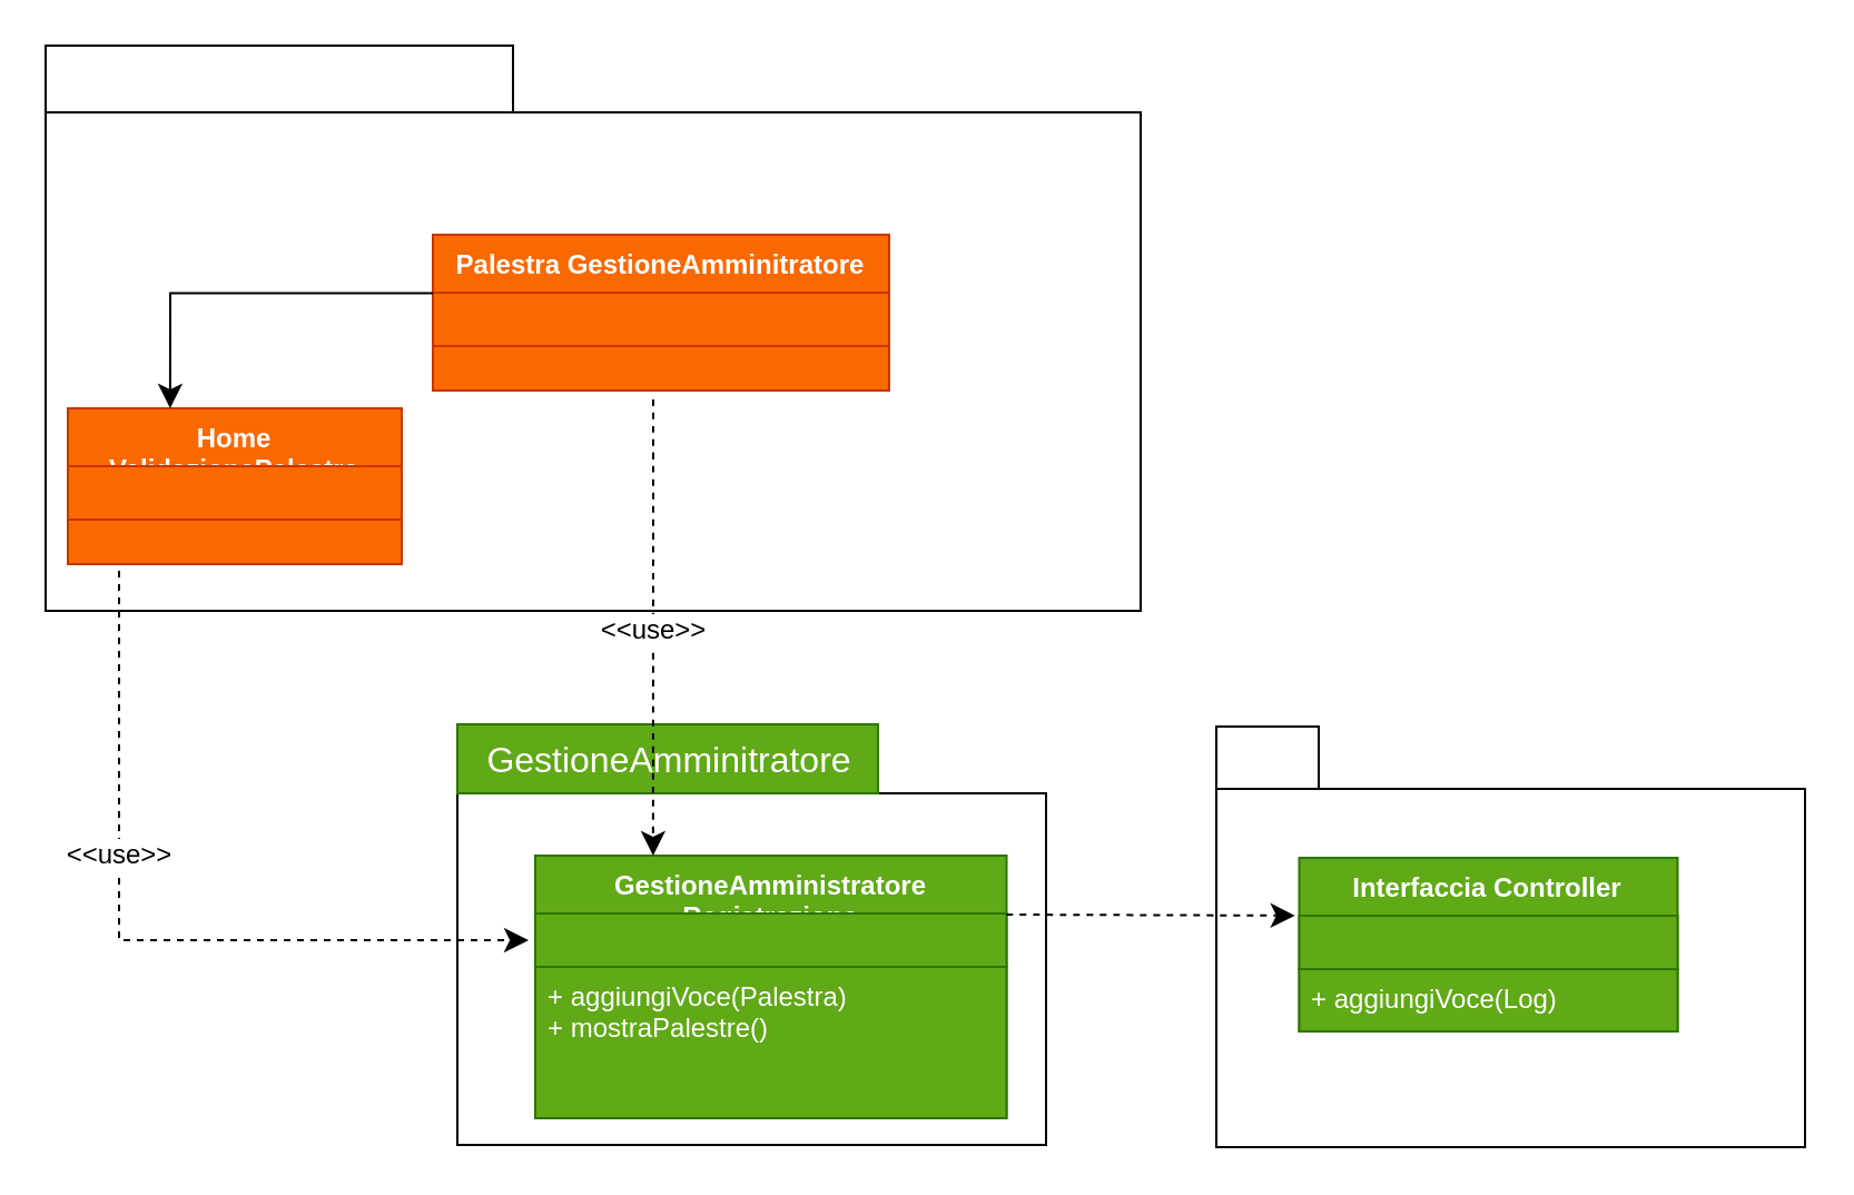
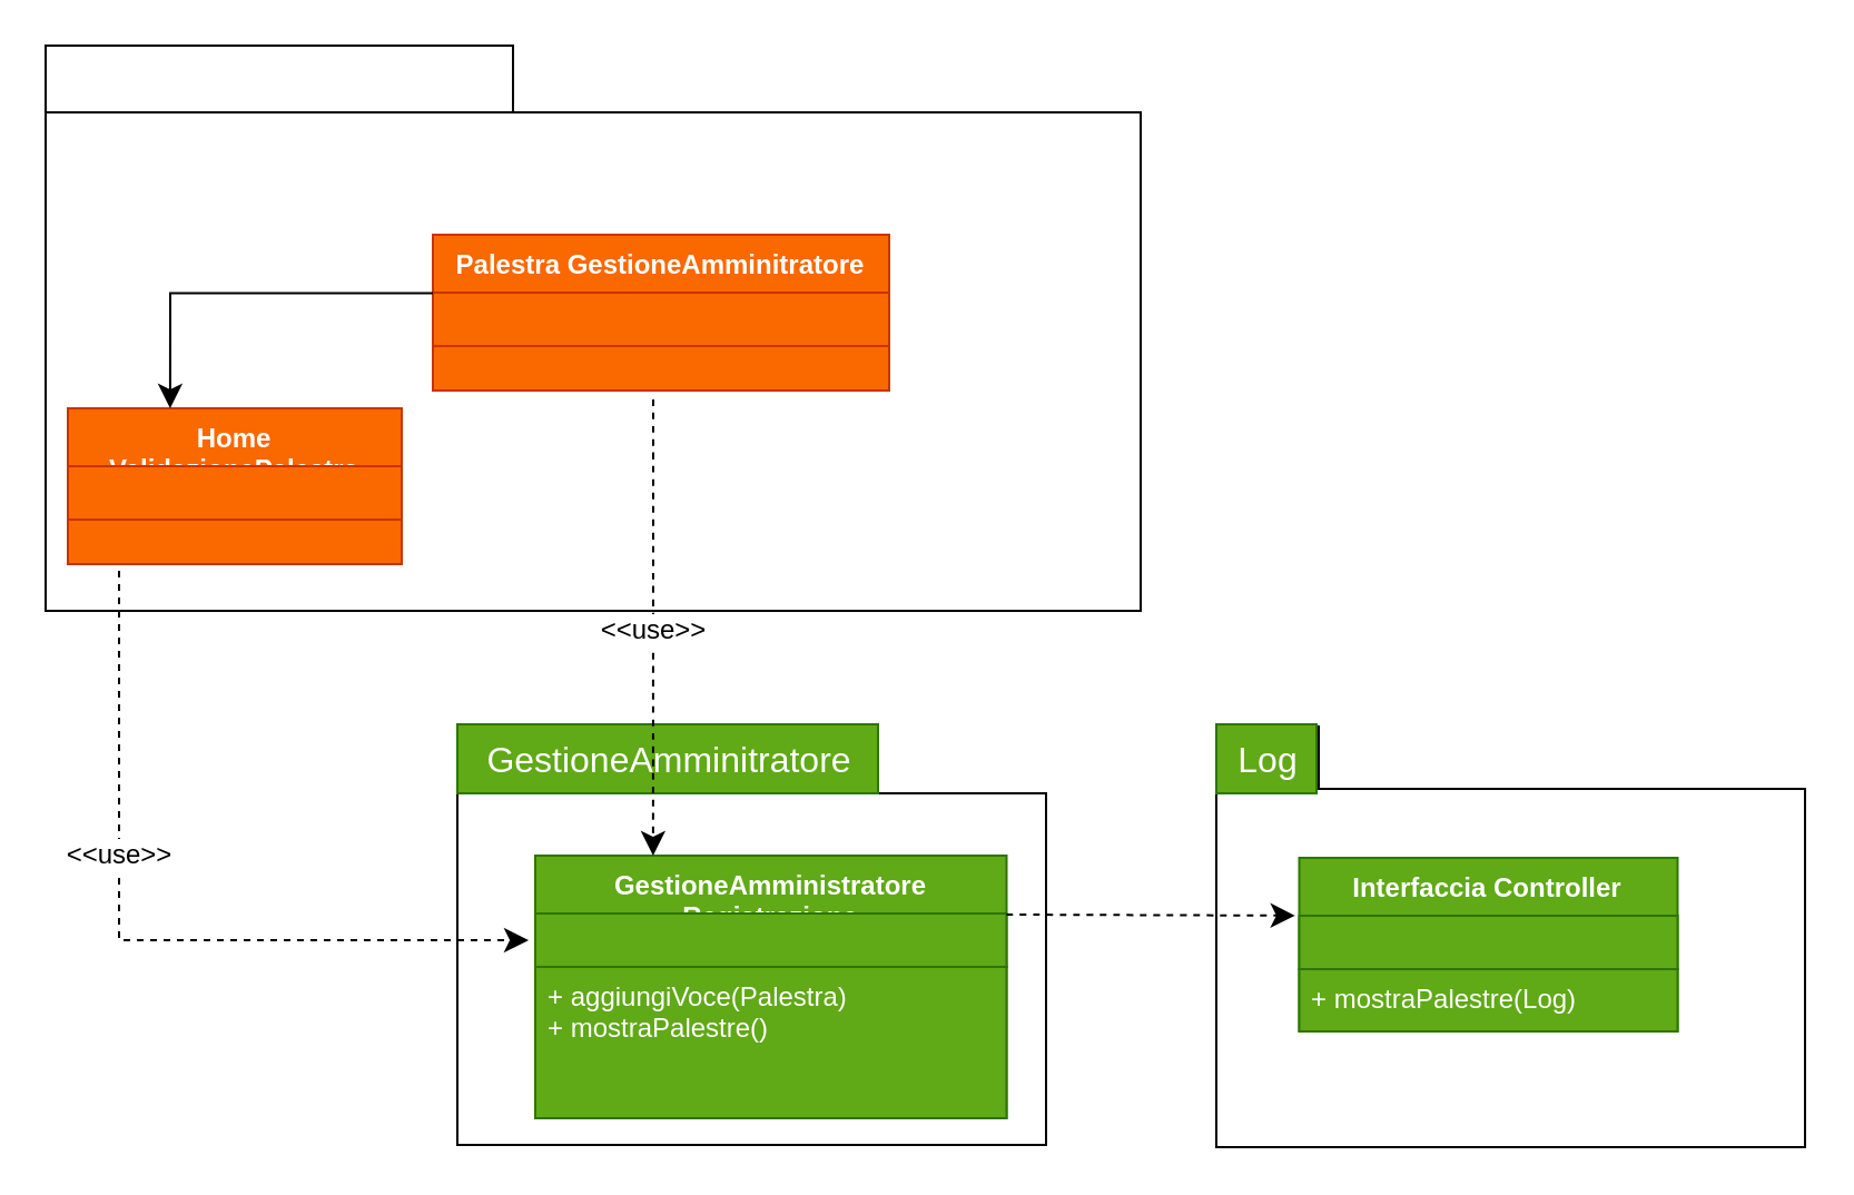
  <mxCell id="0" />
  <mxCell id="1" parent="0" />
  <mxCell id="2" value="" style="shape=folder;fontStyle=1;spacingTop=10;tabWidth=210;tabHeight=30;tabPosition=left;html=1;whiteSpace=wrap;" parent="1" vertex="1"><mxGeometry x="20" y="20" width="492" height="254" as="geometry" /></mxCell>
  <mxCell id="3" style="edgeStyle=none;curved=1;rounded=0;orthogonalLoop=1;jettySize=auto;html=1;exitX=0.5;exitY=0;exitDx=0;exitDy=0;fontSize=12;startSize=8;endSize=8;" parent="1" edge="1"><mxGeometry relative="1" as="geometry"><mxPoint x="434" y="38" as="sourcePoint" /><mxPoint x="434" y="38" as="targetPoint" /></mxGeometry></mxCell>
  <mxCell id="4" value="" style="shape=folder;fontStyle=1;spacingTop=10;tabWidth=140;tabHeight=31;tabPosition=left;html=1;whiteSpace=wrap;" parent="1" vertex="1"><mxGeometry x="205" y="325" width="264.5" height="189" as="geometry" /></mxCell>
  <mxCell id="5" value="GestioneAmminitratore" style="text;html=1;align=center;verticalAlign=middle;resizable=0;points=[];autosize=1;fontSize=16;fillColor=#60a917;fontColor=#ffffff;strokeColor=#2D7600;" parent="1" vertex="1"><mxGeometry x="205" y="325" width="189" height="31" as="geometry" /></mxCell>
  <mxCell id="6" value="&lt;font color=&quot;#ffffff&quot;&gt;Home ValidazionePalestra&lt;br&gt;&lt;/font&gt;" style="swimlane;fontStyle=1;align=center;verticalAlign=top;childLayout=stackLayout;horizontal=1;startSize=26;horizontalStack=0;resizeParent=1;resizeParentMax=0;resizeLast=0;collapsible=1;marginBottom=0;whiteSpace=wrap;html=1;fillColor=#fa6800;fontColor=#000000;strokeColor=#C73500;" parent="1" vertex="1"><mxGeometry x="30" y="183" width="150" height="70" as="geometry" /></mxCell>
  <mxCell id="7" value="" style="text;strokeColor=#C73500;fillColor=#fa6800;align=left;verticalAlign=top;spacingLeft=4;spacingRight=4;overflow=hidden;rotatable=0;points=[[0,0.5],[1,0.5]];portConstraint=eastwest;whiteSpace=wrap;html=1;fontColor=#000000;" parent="6" vertex="1"><mxGeometry y="26" width="150" height="24" as="geometry" /></mxCell>
  <mxCell id="8" value="" style="line;strokeWidth=1;fillColor=#fa6800;align=left;verticalAlign=middle;spacingTop=-1;spacingLeft=3;spacingRight=3;rotatable=0;labelPosition=right;points=[];portConstraint=eastwest;strokeColor=#FF8000;fontColor=#000000;" parent="6" vertex="1"><mxGeometry y="50" width="150" as="geometry" /></mxCell>
  <mxCell id="9" value="&lt;div&gt;&lt;br&gt;&lt;/div&gt;&lt;div&gt;&lt;br&gt;&lt;/div&gt;" style="text;strokeColor=#C73500;fillColor=#fa6800;align=left;verticalAlign=top;spacingLeft=4;spacingRight=4;overflow=hidden;rotatable=0;points=[[0,0.5],[1,0.5]];portConstraint=eastwest;whiteSpace=wrap;html=1;fontColor=#000000;" parent="6" vertex="1"><mxGeometry y="50" width="150" height="20" as="geometry" /></mxCell>
  <mxCell id="10" value="&lt;font color=&quot;#ffffff&quot;&gt;Palestra GestioneAmminitratore&lt;/font&gt;" style="swimlane;fontStyle=1;align=center;verticalAlign=top;childLayout=stackLayout;horizontal=1;startSize=26;horizontalStack=0;resizeParent=1;resizeParentMax=0;resizeLast=0;collapsible=1;marginBottom=0;whiteSpace=wrap;html=1;fillColor=#fa6800;fontColor=#000000;strokeColor=#C73500;" parent="1" vertex="1"><mxGeometry x="194" y="105" width="205" height="70" as="geometry" /></mxCell>
  <mxCell id="11" value="" style="text;strokeColor=#C73500;fillColor=#fa6800;align=left;verticalAlign=top;spacingLeft=4;spacingRight=4;overflow=hidden;rotatable=0;points=[[0,0.5],[1,0.5]];portConstraint=eastwest;whiteSpace=wrap;html=1;fontColor=#000000;" parent="10" vertex="1"><mxGeometry y="26" width="205" height="24" as="geometry" /></mxCell>
  <mxCell id="12" value="" style="line;strokeWidth=1;fillColor=#fa6800;align=left;verticalAlign=middle;spacingTop=-1;spacingLeft=3;spacingRight=3;rotatable=0;labelPosition=right;points=[];portConstraint=eastwest;strokeColor=#FF8000;fontColor=#000000;" parent="10" vertex="1"><mxGeometry y="50" width="205" as="geometry" /></mxCell>
  <mxCell id="13" value="&lt;div&gt;&lt;br&gt;&lt;/div&gt;&lt;div&gt;&lt;br&gt;&lt;/div&gt;" style="text;strokeColor=#C73500;fillColor=#fa6800;align=left;verticalAlign=top;spacingLeft=4;spacingRight=4;overflow=hidden;rotatable=0;points=[[0,0.5],[1,0.5]];portConstraint=eastwest;whiteSpace=wrap;html=1;fontColor=#000000;" parent="10" vertex="1"><mxGeometry y="50" width="205" height="20" as="geometry" /></mxCell>
  <mxCell id="14" value="&lt;font color=&quot;#ffffff&quot;&gt;GestioneAmministratore Registrazione&lt;br&gt;&lt;/font&gt;" style="swimlane;fontStyle=1;align=center;verticalAlign=top;childLayout=stackLayout;horizontal=1;startSize=26;horizontalStack=0;resizeParent=1;resizeParentMax=0;resizeLast=0;collapsible=1;marginBottom=0;whiteSpace=wrap;html=1;fillColor=#60a917;fontColor=#ffffff;strokeColor=#2D7600;" parent="1" vertex="1"><mxGeometry x="240" y="384" width="211.75" height="118" as="geometry" /></mxCell>
  <mxCell id="15" value="" style="text;strokeColor=#2D7600;fillColor=#60a917;align=left;verticalAlign=top;spacingLeft=4;spacingRight=4;overflow=hidden;rotatable=0;points=[[0,0.5],[1,0.5]];portConstraint=eastwest;whiteSpace=wrap;html=1;fontColor=#ffffff;" parent="14" vertex="1"><mxGeometry y="26" width="211.75" height="24" as="geometry" /></mxCell>
  <mxCell id="16" value="" style="line;strokeWidth=1;fillColor=#fa6800;align=left;verticalAlign=middle;spacingTop=-1;spacingLeft=3;spacingRight=3;rotatable=0;labelPosition=right;points=[];portConstraint=eastwest;strokeColor=#FF8000;fontColor=#000000;" parent="14" vertex="1"><mxGeometry y="50" width="211.75" as="geometry" /></mxCell>
  <mxCell id="17" value="&lt;div&gt;+ aggiungiVoce(Palestra)&lt;br&gt;&lt;/div&gt;&lt;div&gt;+ mostraPalestre()&lt;br&gt;&lt;/div&gt;" style="text;strokeColor=#2D7600;fillColor=#60a917;align=left;verticalAlign=top;spacingLeft=4;spacingRight=4;overflow=hidden;rotatable=0;points=[[0,0.5],[1,0.5]];portConstraint=eastwest;whiteSpace=wrap;html=1;fontColor=#ffffff;" parent="14" vertex="1"><mxGeometry y="50" width="211.75" height="68" as="geometry" /></mxCell>
  <mxCell id="18" style="edgeStyle=none;curved=1;rounded=0;orthogonalLoop=1;jettySize=auto;html=1;fontSize=12;startSize=8;endSize=8;dashed=1;entryX=0.25;entryY=0;entryDx=0;entryDy=0;" parent="1" target="14" edge="1"><mxGeometry relative="1" as="geometry"><mxPoint x="368" y="420" as="targetPoint" /><mxPoint x="293" y="179" as="sourcePoint" /></mxGeometry></mxCell>
  <mxCell id="19" value="&amp;lt;&amp;lt;use&amp;gt;&amp;gt;" style="edgeLabel;html=1;align=center;verticalAlign=middle;resizable=0;points=[];fontSize=12;" parent="18" vertex="1" connectable="0"><mxGeometry x="-0.354" y="5" relative="1" as="geometry"><mxPoint x="-5" y="37" as="offset" /></mxGeometry></mxCell>
  <mxCell id="20" style="edgeStyle=none;curved=0;rounded=0;orthogonalLoop=1;jettySize=auto;html=1;exitX=0.5;exitY=1;exitDx=0;exitDy=0;fontSize=12;startSize=8;endSize=8;entryX=0;entryY=0.25;entryDx=0;entryDy=0;dashed=1;strokeColor=none;" parent="1" target="14" edge="1"><mxGeometry relative="1" as="geometry"><mxPoint x="110" y="224" as="sourcePoint" /><mxPoint x="110" y="543" as="targetPoint" /><Array as="points"><mxPoint x="110" y="444" /></Array></mxGeometry></mxCell>
  <mxCell id="21" style="edgeStyle=none;curved=0;rounded=0;orthogonalLoop=1;jettySize=auto;html=1;fontSize=12;startSize=8;endSize=8;dashed=1;" parent="1" edge="1"><mxGeometry relative="1" as="geometry"><mxPoint x="53" y="256" as="sourcePoint" /><mxPoint x="237" y="422" as="targetPoint" /><Array as="points"><mxPoint x="53" y="422" /></Array></mxGeometry></mxCell>
  <mxCell id="22" value="&amp;lt;&amp;lt;use&amp;gt;&amp;gt;" style="edgeLabel;html=1;align=center;verticalAlign=middle;resizable=0;points=[];fontSize=12;" parent="21" vertex="1" connectable="0"><mxGeometry x="-0.272" y="-1" relative="1" as="geometry"><mxPoint as="offset" /></mxGeometry></mxCell>
  <mxCell id="23" style="edgeStyle=none;curved=0;rounded=0;orthogonalLoop=1;jettySize=auto;html=1;fontSize=12;startSize=8;endSize=8;" parent="1" edge="1"><mxGeometry relative="1" as="geometry"><mxPoint x="194" y="131.25" as="sourcePoint" /><mxPoint x="75.95" y="183" as="targetPoint" /><Array as="points"><mxPoint x="76" y="131.25" /></Array></mxGeometry></mxCell>
  <mxCell id="24" value="" style="shape=folder;fontStyle=1;spacingTop=10;tabWidth=46;tabHeight=28;tabPosition=left;html=1;whiteSpace=wrap;" parent="1" vertex="1"><mxGeometry x="546" y="326" width="264.5" height="189" as="geometry" /></mxCell>
+ <mxCell id="25" value="Log" style="text;html=1;align=center;verticalAlign=middle;resizable=0;points=[];autosize=1;fontSize=16;fillColor=#60a917;fontColor=#ffffff;strokeColor=#2D7600;" parent="1" vertex="1"><mxGeometry x="546" y="325" width="45" height="31" as="geometry" /></mxCell>
  <mxCell id="26" value="Interfaccia Controller" style="swimlane;fontStyle=1;align=center;verticalAlign=top;childLayout=stackLayout;horizontal=1;startSize=26;horizontalStack=0;resizeParent=1;resizeParentMax=0;resizeLast=0;collapsible=1;marginBottom=0;whiteSpace=wrap;html=1;fillColor=#60a917;fontColor=#ffffff;strokeColor=#2D7600;" parent="1" vertex="1"><mxGeometry x="583.25" y="385" width="170" height="78" as="geometry" /></mxCell>
  <mxCell id="27" value="" style="text;strokeColor=#2D7600;fillColor=#60a917;align=left;verticalAlign=top;spacingLeft=4;spacingRight=4;overflow=hidden;rotatable=0;points=[[0,0.5],[1,0.5]];portConstraint=eastwest;whiteSpace=wrap;html=1;fontColor=#ffffff;" parent="26" vertex="1"><mxGeometry y="26" width="170" height="24" as="geometry" /></mxCell>
  <mxCell id="28" value="" style="line;strokeWidth=1;fillColor=#fa6800;align=left;verticalAlign=middle;spacingTop=-1;spacingLeft=3;spacingRight=3;rotatable=0;labelPosition=right;points=[];portConstraint=eastwest;strokeColor=#FF8000;fontColor=#000000;" parent="26" vertex="1"><mxGeometry y="50" width="170" as="geometry" /></mxCell>
- <mxCell id="29" value="+ aggiungiVoce(Log)" style="text;strokeColor=#2D7600;fillColor=#60a917;align=left;verticalAlign=top;spacingLeft=4;spacingRight=4;overflow=hidden;rotatable=0;points=[[0,0.5],[1,0.5]];portConstraint=eastwest;whiteSpace=wrap;html=1;fontColor=#ffffff;" parent="26" vertex="1"><mxGeometry y="50" width="170" height="28" as="geometry" /></mxCell>
+ <mxCell id="29" value="+ mostraPalestre(Log)" style="text;strokeColor=#2D7600;fillColor=#60a917;align=left;verticalAlign=top;spacingLeft=4;spacingRight=4;overflow=hidden;rotatable=0;points=[[0,0.5],[1,0.5]];portConstraint=eastwest;whiteSpace=wrap;html=1;fontColor=#ffffff;" parent="26" vertex="1"><mxGeometry y="50" width="170" height="28" as="geometry" /></mxCell>
  <mxCell id="30" style="edgeStyle=none;curved=1;rounded=0;orthogonalLoop=1;jettySize=auto;html=1;exitX=1;exitY=0.25;exitDx=0;exitDy=0;fontSize=12;startSize=8;endSize=8;entryX=-0.011;entryY=-0.002;entryDx=0;entryDy=0;entryPerimeter=0;dashed=1;" parent="1" target="27" edge="1"><mxGeometry relative="1" as="geometry"><mxPoint x="451.75" y="410.5" as="sourcePoint" /><mxPoint x="577" y="410" as="targetPoint" /></mxGeometry></mxCell>
